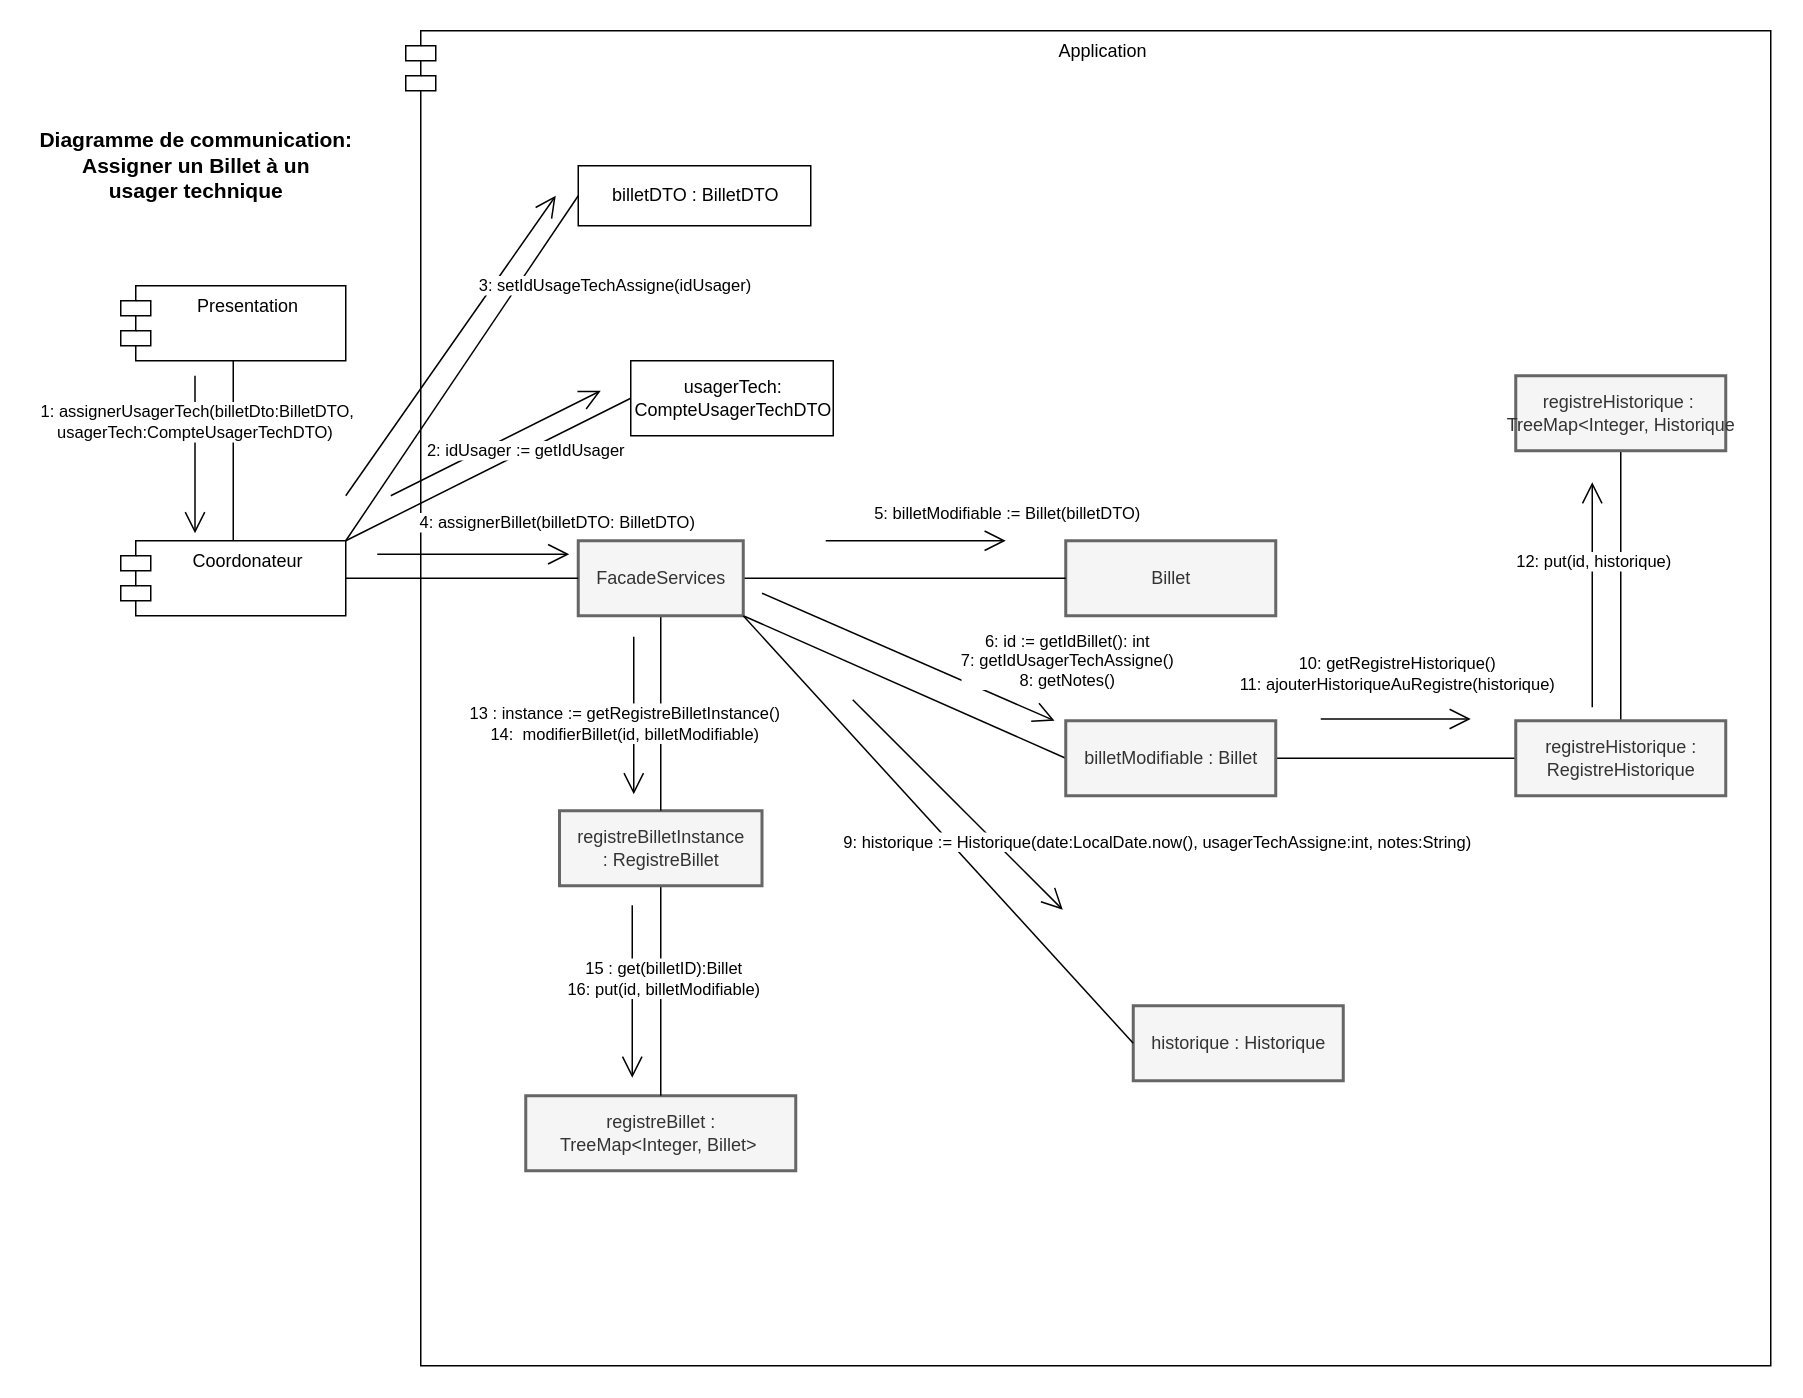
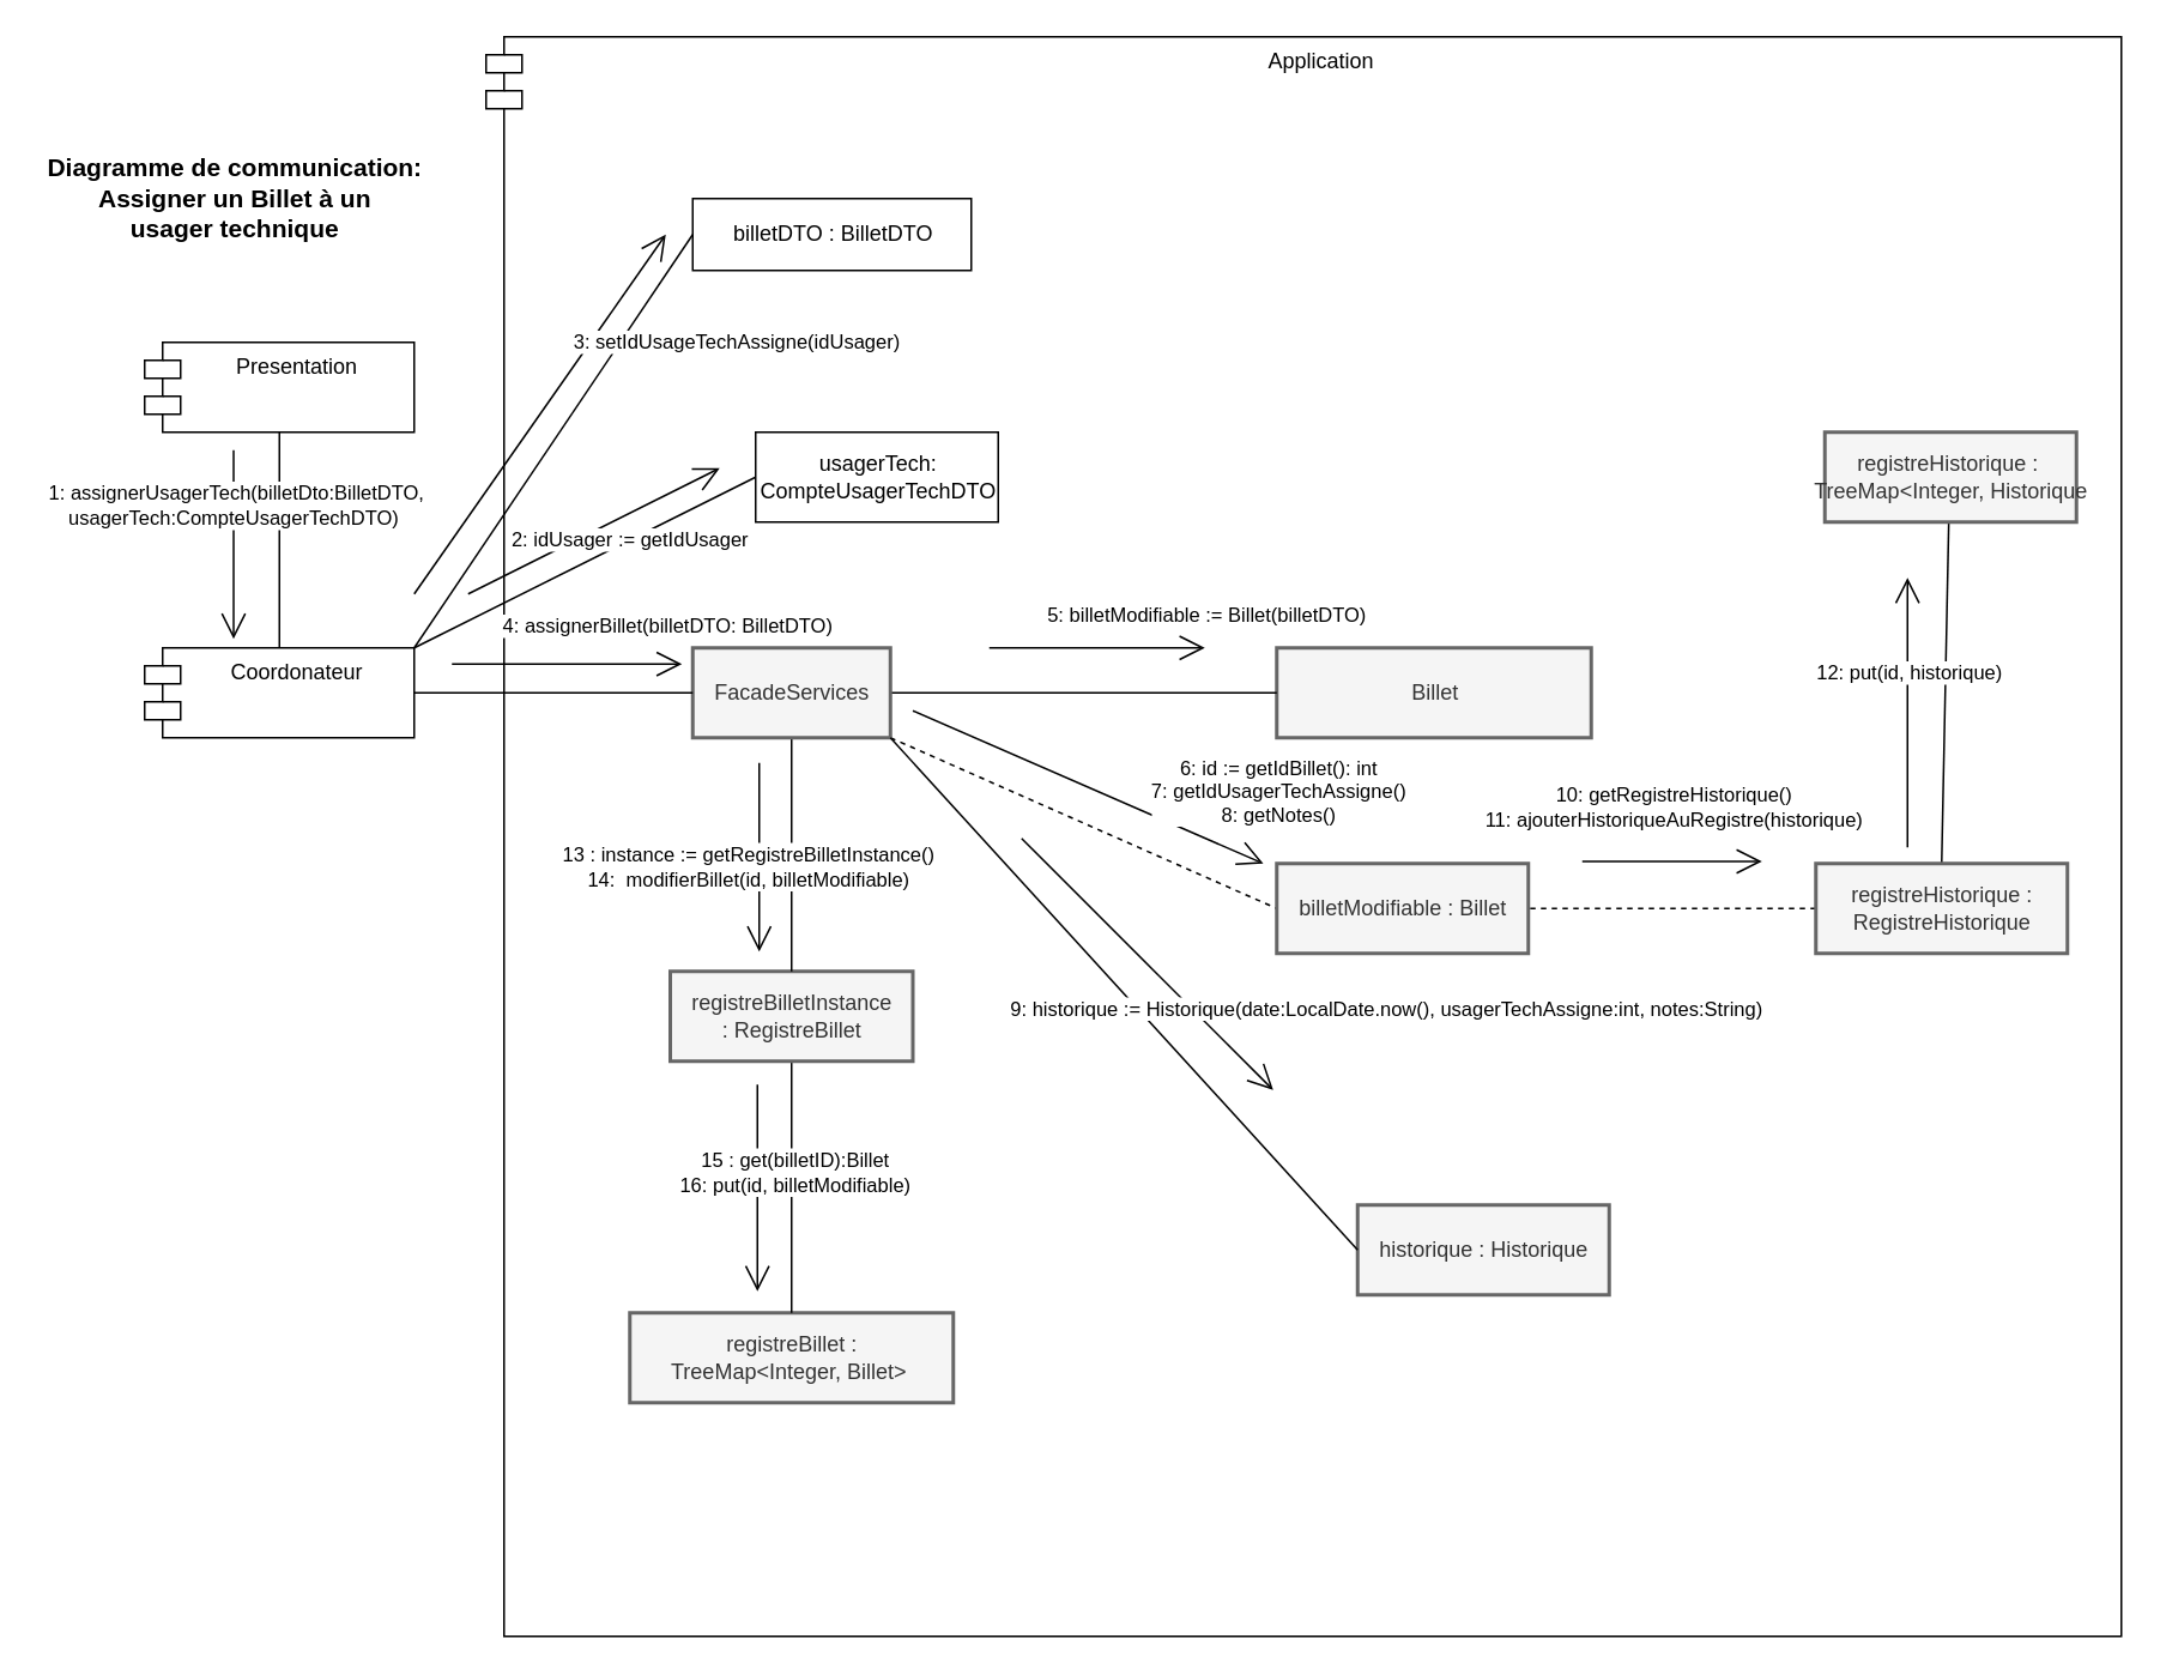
  <mxCell id="0" />
  <mxCell id="1" parent="0" />
  <mxCell id="2" value="Coordonateur" style="shape=module;align=left;spacingLeft=20;align=center;verticalAlign=top;" parent="1" vertex="1"><mxGeometry x="80" y="360" width="150" height="50" as="geometry" /></mxCell>
  <mxCell id="3" value="Application" style="shape=module;align=left;spacingLeft=20;align=center;verticalAlign=top;" parent="1" vertex="1"><mxGeometry x="270" y="20" width="910" height="890" as="geometry" /></mxCell>
  <mxCell id="4" value="registreBillet : &lt;br&gt;TreeMap&amp;lt;Integer, Billet&amp;gt;&amp;nbsp;" style="html=1;strokeWidth=2;fillColor=#f5f5f5;fontColor=#333333;strokeColor=#666666;" parent="1" vertex="1"><mxGeometry x="350" y="730" width="180" height="50" as="geometry" /></mxCell>
- <mxCell id="5" value="Billet" style="html=1;strokeWidth=2;fillColor=#f5f5f5;fontColor=#333333;strokeColor=#666666;" parent="1" vertex="1"><mxGeometry x="710" y="360" width="140" height="50" as="geometry" /></mxCell>
+ <mxCell id="5" value="Billet" style="html=1;strokeWidth=2;fillColor=#f5f5f5;fontColor=#333333;strokeColor=#666666;" parent="1" vertex="1"><mxGeometry x="710" y="360" width="175" height="50" as="geometry" /></mxCell>
  <mxCell id="6" style="edgeStyle=orthogonalEdgeStyle;rounded=0;orthogonalLoop=1;jettySize=auto;html=1;exitX=0.5;exitY=1;exitDx=0;exitDy=0;entryX=0.5;entryY=0;entryDx=0;entryDy=0;endArrow=none;endFill=0;" parent="1" source="7" target="4" edge="1"><mxGeometry relative="1" as="geometry" /></mxCell>
  <mxCell id="7" value="registreBilletInstance &lt;br&gt;: RegistreBillet" style="html=1;strokeWidth=2;fillColor=#f5f5f5;fontColor=#333333;strokeColor=#666666;" parent="1" vertex="1"><mxGeometry x="372.5" y="540" width="135" height="50" as="geometry" /></mxCell>
  <mxCell id="8" style="edgeStyle=orthogonalEdgeStyle;rounded=0;orthogonalLoop=1;jettySize=auto;html=1;entryX=0.5;entryY=0;entryDx=0;entryDy=0;endArrow=none;endFill=0;" parent="1" source="11" target="7" edge="1"><mxGeometry relative="1" as="geometry" /></mxCell>
  <mxCell id="9" style="edgeStyle=orthogonalEdgeStyle;rounded=0;orthogonalLoop=1;jettySize=auto;html=1;endArrow=none;endFill=0;" parent="1" source="11" target="5" edge="1"><mxGeometry relative="1" as="geometry" /></mxCell>
- <mxCell id="10" style="rounded=0;orthogonalLoop=1;jettySize=auto;html=1;entryX=0;entryY=0.5;entryDx=0;entryDy=0;exitX=1;exitY=1;exitDx=0;exitDy=0;endArrow=none;endFill=0;" parent="1" source="11" target="30" edge="1"><mxGeometry relative="1" as="geometry" /></mxCell>
+ <mxCell id="10" style="rounded=0;orthogonalLoop=1;jettySize=auto;html=1;entryX=0;entryY=0.5;entryDx=0;entryDy=0;exitX=1;exitY=1;exitDx=0;exitDy=0;endArrow=none;endFill=0;dashed=1;" parent="1" source="11" target="30" edge="1"><mxGeometry relative="1" as="geometry" /></mxCell>
  <mxCell id="11" value="FacadeServices" style="html=1;strokeWidth=2;fillColor=#f5f5f5;fontColor=#333333;strokeColor=#666666;" parent="1" vertex="1"><mxGeometry x="385" y="360" width="110" height="50" as="geometry" /></mxCell>
  <mxCell id="12" value="" style="endArrow=open;endFill=1;endSize=12;html=1;rounded=0;" parent="1" edge="1"><mxGeometry width="160" relative="1" as="geometry"><mxPoint x="251" y="369" as="sourcePoint" /><mxPoint x="379" y="369" as="targetPoint" /></mxGeometry></mxCell>
  <mxCell id="13" value="4: assignerBillet(billetDTO: BilletDTO)" style="edgeLabel;html=1;align=center;verticalAlign=middle;resizable=0;points=[];" parent="12" connectable="0" vertex="1"><mxGeometry x="0.176" relative="1" as="geometry"><mxPoint x="44" y="-22" as="offset" /></mxGeometry></mxCell>
  <mxCell id="14" value="" style="endArrow=open;endFill=1;endSize=12;html=1;rounded=0;exitX=1;exitY=0.5;exitDx=0;exitDy=0;" parent="1" edge="1"><mxGeometry width="160" relative="1" as="geometry"><mxPoint x="507.5" y="395" as="sourcePoint" /><mxPoint x="702.5" y="480" as="targetPoint" /></mxGeometry></mxCell>
  <mxCell id="15" value="6: id := getIdBillet(): int&lt;br&gt;7: getIdUsagerTechAssigne()&lt;br&gt;8: getNotes()" style="edgeLabel;html=1;align=center;verticalAlign=middle;resizable=0;points=[];" parent="14" connectable="0" vertex="1"><mxGeometry x="0.176" relative="1" as="geometry"><mxPoint x="88" y="-5" as="offset" /></mxGeometry></mxCell>
  <mxCell id="16" value="" style="endArrow=open;endFill=1;endSize=12;html=1;rounded=0;" parent="1" edge="1"><mxGeometry width="160" relative="1" as="geometry"><mxPoint x="422" y="424" as="sourcePoint" /><mxPoint x="422" y="529" as="targetPoint" /><Array as="points" /></mxGeometry></mxCell>
  <mxCell id="17" value="13 : instance := getRegistreBilletInstance()&lt;br&gt;14: &amp;nbsp;modifierBillet(id, billetModifiable)" style="edgeLabel;html=1;align=center;verticalAlign=middle;resizable=0;points=[];" parent="16" connectable="0" vertex="1"><mxGeometry x="0.176" relative="1" as="geometry"><mxPoint x="-7" y="-5" as="offset" /></mxGeometry></mxCell>
  <mxCell id="18" value="" style="endArrow=open;endFill=1;endSize=12;html=1;rounded=0;" parent="1" edge="1"><mxGeometry width="160" relative="1" as="geometry"><mxPoint x="421" y="603" as="sourcePoint" /><mxPoint x="421" y="718" as="targetPoint" /></mxGeometry></mxCell>
  <mxCell id="19" value="15 : get(billetID):Billet&lt;br&gt;16: put(id, billetModifiable)" style="edgeLabel;html=1;align=center;verticalAlign=middle;resizable=0;points=[];" parent="18" connectable="0" vertex="1"><mxGeometry x="0.176" relative="1" as="geometry"><mxPoint x="20" y="-20" as="offset" /></mxGeometry></mxCell>
  <mxCell id="20" value="" style="endArrow=none;html=1;rounded=0;exitX=1;exitY=0.5;exitDx=0;exitDy=0;entryX=0;entryY=0.5;entryDx=0;entryDy=0;" parent="1" source="2" target="11" edge="1"><mxGeometry width="50" height="50" relative="1" as="geometry"><mxPoint x="630" y="530" as="sourcePoint" /><mxPoint x="680" y="480" as="targetPoint" /></mxGeometry></mxCell>
  <mxCell id="21" value="Diagramme de communication:&lt;br style=&quot;font-size: 14px;&quot;&gt;Assigner un Billet à un&lt;br&gt;usager technique" style="text;html=1;align=center;verticalAlign=middle;resizable=0;points=[];autosize=1;strokeColor=none;fillColor=none;fontStyle=1;fontSize=14;" parent="1" vertex="1"><mxGeometry x="20" y="80" width="220" height="60" as="geometry" /></mxCell>
  <mxCell id="22" style="edgeStyle=none;rounded=0;orthogonalLoop=1;jettySize=auto;html=1;exitX=0;exitY=0.5;exitDx=0;exitDy=0;entryX=1;entryY=0;entryDx=0;entryDy=0;endArrow=none;endFill=0;" edge="1" parent="1" source="23" target="2"><mxGeometry relative="1" as="geometry" /></mxCell>
  <mxCell id="23" value="usagerTech:&lt;br&gt;CompteUsagerTechDTO" style="html=1;" parent="1" vertex="1"><mxGeometry x="420" y="240" width="135" height="50" as="geometry" /></mxCell>
  <mxCell id="24" value="historique : Historique" style="html=1;strokeWidth=2;fillColor=#f5f5f5;fontColor=#333333;strokeColor=#666666;" parent="1" vertex="1"><mxGeometry x="755" y="670" width="140" height="50" as="geometry" /></mxCell>
  <mxCell id="25" style="edgeStyle=none;rounded=0;orthogonalLoop=1;jettySize=auto;html=1;exitX=0.5;exitY=0;exitDx=0;exitDy=0;entryX=0.5;entryY=0;entryDx=0;entryDy=0;endArrow=none;endFill=0;" parent="1" source="26" target="28" edge="1"><mxGeometry relative="1" as="geometry" /></mxCell>
- <mxCell id="26" value="registreHistorique :&amp;nbsp;&lt;br&gt;TreeMap&amp;lt;Integer, Historique" style="html=1;strokeWidth=2;fillColor=#f5f5f5;fontColor=#333333;strokeColor=#666666;" parent="1" vertex="1"><mxGeometry x="1010" y="250" width="140" height="50" as="geometry" /></mxCell>
- <mxCell id="27" style="edgeStyle=none;rounded=0;orthogonalLoop=1;jettySize=auto;html=1;entryX=1;entryY=0.5;entryDx=0;entryDy=0;endArrow=none;endFill=0;" parent="1" source="28" target="30" edge="1"><mxGeometry relative="1" as="geometry" /></mxCell>
+ <mxCell id="26" value="registreHistorique :&amp;nbsp;&lt;br&gt;TreeMap&amp;lt;Integer, Historique" style="html=1;strokeWidth=2;fillColor=#f5f5f5;fontColor=#333333;strokeColor=#666666;" parent="1" vertex="1"><mxGeometry x="1015" y="240" width="140" height="50" as="geometry" /></mxCell>
+ <mxCell id="27" style="edgeStyle=none;rounded=0;orthogonalLoop=1;jettySize=auto;html=1;entryX=1;entryY=0.5;entryDx=0;entryDy=0;endArrow=none;endFill=0;dashed=1;" parent="1" source="28" target="30" edge="1"><mxGeometry relative="1" as="geometry" /></mxCell>
  <mxCell id="28" value="registreHistorique : &lt;br&gt;RegistreHistorique" style="html=1;strokeWidth=2;fillColor=#f5f5f5;fontColor=#333333;strokeColor=#666666;" parent="1" vertex="1"><mxGeometry x="1010" y="480" width="140" height="50" as="geometry" /></mxCell>
  <mxCell id="29" style="edgeStyle=none;rounded=0;orthogonalLoop=1;jettySize=auto;html=1;entryX=0;entryY=0.5;entryDx=0;entryDy=0;endArrow=none;endFill=0;exitX=1;exitY=1;exitDx=0;exitDy=0;" parent="1" source="11" target="24" edge="1"><mxGeometry relative="1" as="geometry" /></mxCell>
  <mxCell id="30" value="billetModifiable : Billet" style="html=1;strokeWidth=2;fillColor=#f5f5f5;fontColor=#333333;strokeColor=#666666;" parent="1" vertex="1"><mxGeometry x="710" y="480" width="140" height="50" as="geometry" /></mxCell>
  <mxCell id="31" value="" style="endArrow=open;endFill=1;endSize=12;html=1;rounded=0;" parent="1" edge="1"><mxGeometry width="160" relative="1" as="geometry"><mxPoint x="550" y="360" as="sourcePoint" /><mxPoint x="670" y="360" as="targetPoint" /></mxGeometry></mxCell>
  <mxCell id="32" value="5: billetModifiable := Billet(billetDTO)" style="edgeLabel;html=1;align=center;verticalAlign=middle;resizable=0;points=[];" parent="31" connectable="0" vertex="1"><mxGeometry x="0.176" relative="1" as="geometry"><mxPoint x="49" y="-19" as="offset" /></mxGeometry></mxCell>
  <mxCell id="33" value="" style="endArrow=open;endFill=1;endSize=12;html=1;rounded=0;exitX=1;exitY=0.5;exitDx=0;exitDy=0;entryX=0;entryY=0;entryDx=0;entryDy=0;" parent="1" edge="1"><mxGeometry width="160" relative="1" as="geometry"><mxPoint x="568" y="466" as="sourcePoint" /><mxPoint x="708" y="606" as="targetPoint" /></mxGeometry></mxCell>
  <mxCell id="34" value="9: historique := Historique(date:LocalDate.now(), usagerTechAssigne:int, notes:String)" style="edgeLabel;html=1;align=center;verticalAlign=middle;resizable=0;points=[];" parent="33" connectable="0" vertex="1"><mxGeometry x="0.176" relative="1" as="geometry"><mxPoint x="120" y="12" as="offset" /></mxGeometry></mxCell>
  <mxCell id="35" value="" style="endArrow=open;endFill=1;endSize=12;html=1;rounded=0;entryX=0.25;entryY=1;entryDx=0;entryDy=0;" parent="1" edge="1"><mxGeometry width="160" relative="1" as="geometry"><mxPoint x="1061" y="471" as="sourcePoint" /><mxPoint x="1061" y="321" as="targetPoint" /></mxGeometry></mxCell>
  <mxCell id="36" value="12: put(id, historique)" style="edgeLabel;html=1;align=center;verticalAlign=middle;resizable=0;points=[];" parent="35" vertex="1" connectable="0"><mxGeometry x="0.312" relative="1" as="geometry"><mxPoint as="offset" /></mxGeometry></mxCell>
  <mxCell id="37" value="" style="endArrow=open;endFill=1;endSize=12;html=1;rounded=0;" parent="1" edge="1"><mxGeometry width="160" relative="1" as="geometry"><mxPoint x="880" y="478.82" as="sourcePoint" /><mxPoint x="980" y="478.82" as="targetPoint" /></mxGeometry></mxCell>
  <mxCell id="38" value="10: getRegistreHistorique()&lt;br&gt;11: ajouterHistoriqueAuRegistre(historique)" style="edgeLabel;html=1;align=center;verticalAlign=middle;resizable=0;points=[];" parent="37" connectable="0" vertex="1"><mxGeometry x="0.176" relative="1" as="geometry"><mxPoint x="-9" y="-30" as="offset" /></mxGeometry></mxCell>
  <mxCell id="39" style="edgeStyle=orthogonalEdgeStyle;rounded=0;orthogonalLoop=1;jettySize=auto;html=1;entryX=0.5;entryY=0;entryDx=0;entryDy=0;endArrow=none;endFill=0;" edge="1" parent="1" source="40" target="2"><mxGeometry relative="1" as="geometry" /></mxCell>
  <mxCell id="40" value="Presentation" style="shape=module;align=left;spacingLeft=20;align=center;verticalAlign=top;" vertex="1" parent="1"><mxGeometry x="80" y="190" width="150" height="50" as="geometry" /></mxCell>
  <mxCell id="41" value="" style="endArrow=open;endFill=1;endSize=12;html=1;rounded=0;" edge="1" parent="1"><mxGeometry width="160" relative="1" as="geometry"><mxPoint x="129.5" y="250" as="sourcePoint" /><mxPoint x="129.5" y="355" as="targetPoint" /><Array as="points" /></mxGeometry></mxCell>
  <mxCell id="42" value="1: assignerUsagerTech(billetDto:BilletDTO, &lt;br&gt;usagerTech:CompteUsagerTechDTO)&amp;nbsp;" style="edgeLabel;html=1;align=center;verticalAlign=middle;resizable=0;points=[];" connectable="0" vertex="1" parent="41"><mxGeometry x="0.176" relative="1" as="geometry"><mxPoint x="1" y="-32" as="offset" /></mxGeometry></mxCell>
  <mxCell id="43" style="edgeStyle=none;rounded=0;orthogonalLoop=1;jettySize=auto;html=1;exitX=0;exitY=0.5;exitDx=0;exitDy=0;entryX=1;entryY=0;entryDx=0;entryDy=0;endArrow=none;endFill=0;" edge="1" parent="1" source="44" target="2"><mxGeometry relative="1" as="geometry" /></mxCell>
  <mxCell id="44" value="billetDTO : BilletDTO" style="html=1;" vertex="1" parent="1"><mxGeometry x="385" y="110" width="155" height="40" as="geometry" /></mxCell>
  <mxCell id="45" value="" style="endArrow=open;endFill=1;endSize=12;html=1;rounded=0;exitX=1;exitY=0.5;exitDx=0;exitDy=0;" edge="1" parent="1"><mxGeometry width="160" relative="1" as="geometry"><mxPoint x="230" y="330" as="sourcePoint" /><mxPoint x="370" y="130" as="targetPoint" /></mxGeometry></mxCell>
  <mxCell id="46" value="3: setIdUsageTechAssigne(idUsager)&amp;nbsp;" style="edgeLabel;html=1;align=center;verticalAlign=middle;resizable=0;points=[];" vertex="1" connectable="0" parent="45"><mxGeometry x="0.288" y="1" relative="1" as="geometry"><mxPoint x="91" y="-11" as="offset" /></mxGeometry></mxCell>
  <mxCell id="47" value="" style="endArrow=open;endFill=1;endSize=12;html=1;rounded=0;exitX=1;exitY=0.5;exitDx=0;exitDy=0;" edge="1" parent="1"><mxGeometry width="160" relative="1" as="geometry"><mxPoint x="260" y="330" as="sourcePoint" /><mxPoint x="400" y="260" as="targetPoint" /></mxGeometry></mxCell>
  <mxCell id="48" value="2: idUsager := getIdUsager" style="edgeLabel;html=1;align=center;verticalAlign=middle;resizable=0;points=[];" vertex="1" connectable="0" parent="47"><mxGeometry x="0.288" y="1" relative="1" as="geometry"><mxPoint y="16" as="offset" /></mxGeometry></mxCell>
